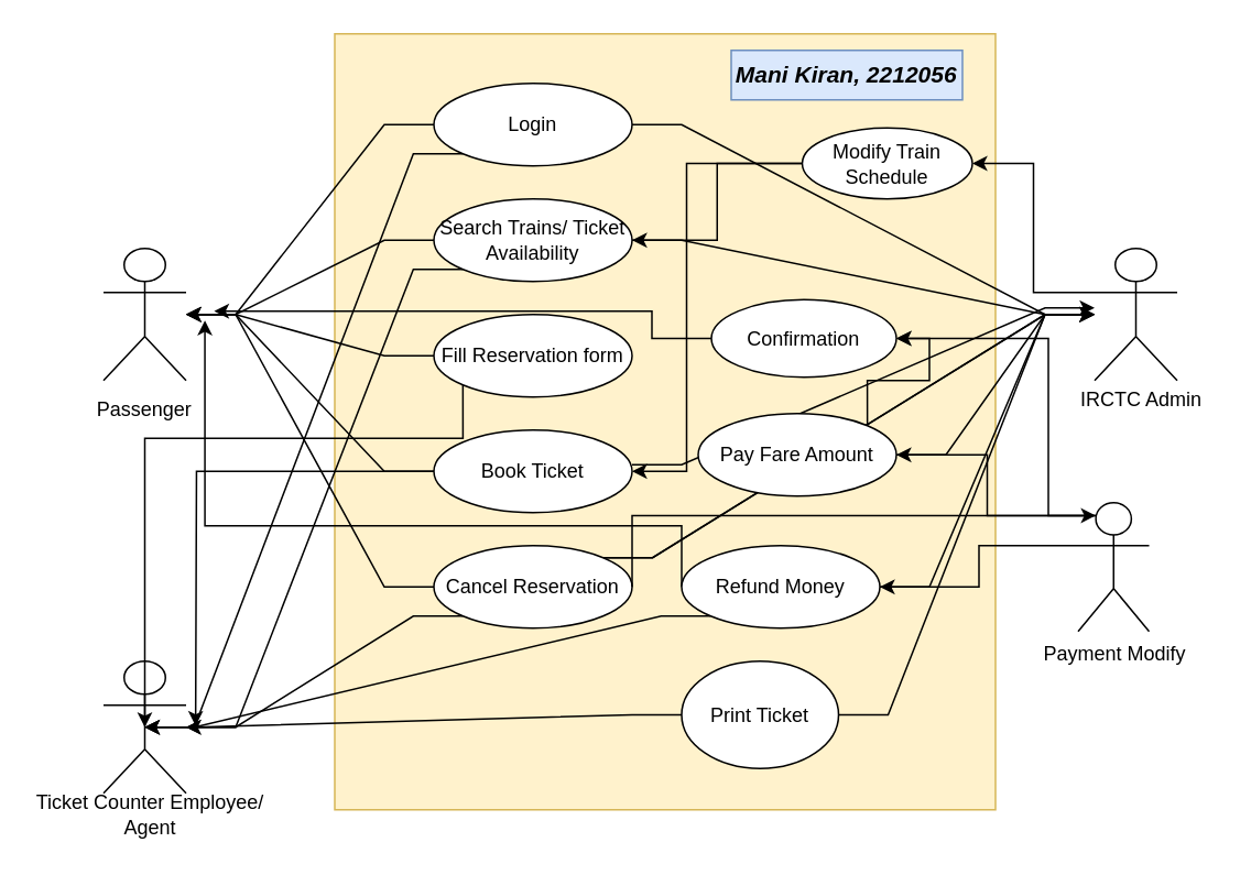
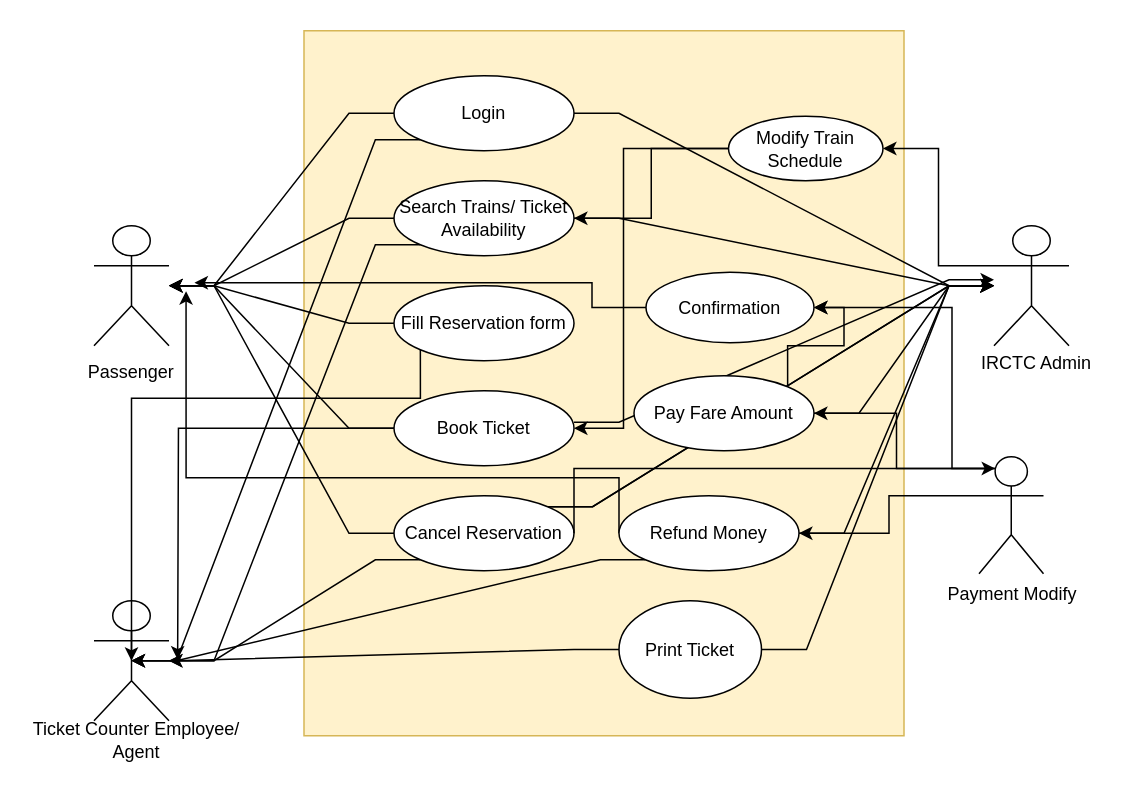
  <mxCell id="0" />
  <mxCell id="1" parent="0" />
  <mxCell id="2" value="" style="rounded=0;whiteSpace=wrap;html=1;fillColor=#fff2cc;strokeColor=#d6b656;" parent="1" vertex="1"><mxGeometry x="202" y="20" width="400" height="470" as="geometry" /></mxCell>
  <mxCell id="3" style="edgeStyle=entityRelationEdgeStyle;rounded=0;orthogonalLoop=1;jettySize=auto;html=1;exitX=1;exitY=0;exitDx=0;exitDy=0;" parent="1" source="33" edge="1"><mxGeometry relative="1" as="geometry"><mxPoint x="662" y="190" as="targetPoint" /></mxGeometry></mxCell>
  <mxCell id="4" value="" style="shape=umlActor;" parent="1" vertex="1"><mxGeometry x="62" y="150" width="50" height="80" as="geometry" /></mxCell>
  <mxCell id="5" style="edgeStyle=orthogonalEdgeStyle;rounded=0;orthogonalLoop=1;jettySize=auto;html=1;exitX=0;exitY=0.333;exitDx=0;exitDy=0;exitPerimeter=0;entryX=1;entryY=0.5;entryDx=0;entryDy=0;" parent="1" source="6" target="50" edge="1"><mxGeometry relative="1" as="geometry" /></mxCell>
  <mxCell id="6" value="" style="shape=umlActor;" parent="1" vertex="1"><mxGeometry x="662" y="150" width="50" height="80" as="geometry" /></mxCell>
  <mxCell id="7" value="" style="shape=umlActor;" parent="1" vertex="1"><mxGeometry x="62" y="400" width="50" height="80" as="geometry" /></mxCell>
  <mxCell id="8" style="edgeStyle=entityRelationEdgeStyle;rounded=0;orthogonalLoop=1;jettySize=auto;html=1;exitX=0;exitY=0.5;exitDx=0;exitDy=0;" parent="1" source="10" target="4" edge="1"><mxGeometry relative="1" as="geometry" /></mxCell>
  <mxCell id="9" style="edgeStyle=entityRelationEdgeStyle;rounded=0;orthogonalLoop=1;jettySize=auto;html=1;" parent="1" source="10" target="6" edge="1"><mxGeometry relative="1" as="geometry" /></mxCell>
  <mxCell id="10" value="Login" style="ellipse;whiteSpace=wrap;" parent="1" vertex="1"><mxGeometry x="262" y="50" width="120" height="50" as="geometry" /></mxCell>
  <mxCell id="11" style="edgeStyle=entityRelationEdgeStyle;rounded=0;orthogonalLoop=1;jettySize=auto;html=1;" parent="1" source="14" target="4" edge="1"><mxGeometry relative="1" as="geometry" /></mxCell>
  <mxCell id="12" style="edgeStyle=entityRelationEdgeStyle;rounded=0;orthogonalLoop=1;jettySize=auto;html=1;" parent="1" source="14" target="6" edge="1"><mxGeometry relative="1" as="geometry" /></mxCell>
  <mxCell id="13" style="edgeStyle=entityRelationEdgeStyle;rounded=0;orthogonalLoop=1;jettySize=auto;html=1;exitX=0;exitY=1;exitDx=0;exitDy=0;" parent="1" source="14" target="7" edge="1"><mxGeometry relative="1" as="geometry" /></mxCell>
  <mxCell id="14" value="Search Trains/ Ticket Availability" style="ellipse;whiteSpace=wrap;" parent="1" vertex="1"><mxGeometry x="262" y="120" width="120" height="50" as="geometry" /></mxCell>
  <mxCell id="15" style="edgeStyle=entityRelationEdgeStyle;rounded=0;orthogonalLoop=1;jettySize=auto;html=1;" parent="1" source="16" target="4" edge="1"><mxGeometry relative="1" as="geometry" /></mxCell>
  <mxCell id="16" value="Fill Reservation form" style="ellipse;whiteSpace=wrap;" parent="1" vertex="1"><mxGeometry x="262" y="190" width="120" height="50" as="geometry" /></mxCell>
  <mxCell id="17" style="edgeStyle=entityRelationEdgeStyle;rounded=0;orthogonalLoop=1;jettySize=auto;html=1;" parent="1" source="20" target="4" edge="1"><mxGeometry relative="1" as="geometry" /></mxCell>
  <mxCell id="18" style="edgeStyle=entityRelationEdgeStyle;rounded=0;orthogonalLoop=1;jettySize=auto;html=1;" parent="1" edge="1"><mxGeometry relative="1" as="geometry"><mxPoint x="382" y="281" as="sourcePoint" /><mxPoint x="662" y="186" as="targetPoint" /></mxGeometry></mxCell>
  <mxCell id="19" style="edgeStyle=orthogonalEdgeStyle;rounded=0;orthogonalLoop=1;jettySize=auto;html=1;exitX=0;exitY=0.5;exitDx=0;exitDy=0;" parent="1" source="20" edge="1"><mxGeometry relative="1" as="geometry"><mxPoint x="117.754" y="439.211" as="targetPoint" /></mxGeometry></mxCell>
  <mxCell id="20" value="Book Ticket" style="ellipse;whiteSpace=wrap;" parent="1" vertex="1"><mxGeometry x="262" y="260" width="120" height="50" as="geometry" /></mxCell>
  <mxCell id="21" style="edgeStyle=entityRelationEdgeStyle;rounded=0;orthogonalLoop=1;jettySize=auto;html=1;exitX=1;exitY=0.5;exitDx=0;exitDy=0;" parent="1" source="31" target="6" edge="1"><mxGeometry relative="1" as="geometry" /></mxCell>
  <mxCell id="22" style="edgeStyle=entityRelationEdgeStyle;rounded=0;orthogonalLoop=1;jettySize=auto;html=1;" parent="1" source="24" target="6" edge="1"><mxGeometry relative="1" as="geometry" /></mxCell>
  <mxCell id="23" style="edgeStyle=orthogonalEdgeStyle;rounded=0;orthogonalLoop=1;jettySize=auto;html=1;exitX=0;exitY=0.5;exitDx=0;exitDy=0;" parent="1" source="24" edge="1"><mxGeometry relative="1" as="geometry"><mxPoint x="123.368" y="193.596" as="targetPoint" /><Array as="points"><mxPoint x="412" y="318" /><mxPoint x="123" y="318" /></Array></mxGeometry></mxCell>
  <mxCell id="24" value="Refund Money" style="ellipse;whiteSpace=wrap;" parent="1" vertex="1"><mxGeometry x="412" y="330" width="120" height="50" as="geometry" /></mxCell>
  <mxCell id="25" style="edgeStyle=entityRelationEdgeStyle;rounded=0;orthogonalLoop=1;jettySize=auto;html=1;" parent="1" source="26" edge="1"><mxGeometry relative="1" as="geometry"><mxPoint x="662" y="190" as="targetPoint" /></mxGeometry></mxCell>
  <mxCell id="26" value="Print Ticket" style="ellipse;whiteSpace=wrap;" parent="1" vertex="1"><mxGeometry x="412" y="400" width="95" height="65" as="geometry" /></mxCell>
  <mxCell id="27" style="edgeStyle=entityRelationEdgeStyle;rounded=0;orthogonalLoop=1;jettySize=auto;html=1;entryX=0.5;entryY=0.5;entryDx=0;entryDy=0;entryPerimeter=0;" parent="1" source="26" target="7" edge="1"><mxGeometry relative="1" as="geometry"><Array as="points"><mxPoint x="252" y="470" /></Array></mxGeometry></mxCell>
  <mxCell id="28" style="edgeStyle=entityRelationEdgeStyle;rounded=0;orthogonalLoop=1;jettySize=auto;html=1;exitX=0;exitY=1;exitDx=0;exitDy=0;entryX=0.5;entryY=0.5;entryDx=0;entryDy=0;entryPerimeter=0;" parent="1" source="10" target="7" edge="1"><mxGeometry relative="1" as="geometry" /></mxCell>
  <mxCell id="29" style="edgeStyle=entityRelationEdgeStyle;rounded=0;orthogonalLoop=1;jettySize=auto;html=1;exitX=1;exitY=0;exitDx=0;exitDy=0;" parent="1" source="33" target="6" edge="1"><mxGeometry relative="1" as="geometry" /></mxCell>
  <mxCell id="30" style="edgeStyle=orthogonalEdgeStyle;rounded=0;orthogonalLoop=1;jettySize=auto;html=1;exitX=1;exitY=0;exitDx=0;exitDy=0;entryX=1;entryY=0.5;entryDx=0;entryDy=0;" parent="1" source="31" target="42" edge="1"><mxGeometry relative="1" as="geometry" /></mxCell>
  <mxCell id="31" value="Pay Fare Amount" style="ellipse;whiteSpace=wrap;" parent="1" vertex="1"><mxGeometry x="422" y="250" width="120" height="50" as="geometry" /></mxCell>
  <mxCell id="32" style="edgeStyle=entityRelationEdgeStyle;rounded=0;orthogonalLoop=1;jettySize=auto;html=1;exitX=0;exitY=1;exitDx=0;exitDy=0;" parent="1" source="33" target="7" edge="1"><mxGeometry relative="1" as="geometry" /></mxCell>
  <mxCell id="33" value="Cancel Reservation" style="ellipse;whiteSpace=wrap;" parent="1" vertex="1"><mxGeometry x="262" y="330" width="120" height="50" as="geometry" /></mxCell>
  <mxCell id="34" style="edgeStyle=entityRelationEdgeStyle;rounded=0;orthogonalLoop=1;jettySize=auto;html=1;" parent="1" source="33" target="4" edge="1"><mxGeometry relative="1" as="geometry" /></mxCell>
  <mxCell id="35" value="&lt;div&gt;IRCTC Admin&lt;/div&gt;&lt;div&gt;&lt;br&gt;&lt;/div&gt;" style="text;html=1;align=center;verticalAlign=middle;resizable=0;points=[];autosize=1;strokeColor=none;fillColor=none;" parent="1" vertex="1"><mxGeometry x="644" y="228" width="91" height="41" as="geometry" /></mxCell>
  <mxCell id="36" style="edgeStyle=entityRelationEdgeStyle;rounded=0;orthogonalLoop=1;jettySize=auto;html=1;exitX=0;exitY=1;exitDx=0;exitDy=0;entryX=0.5;entryY=0.5;entryDx=0;entryDy=0;entryPerimeter=0;" parent="1" source="24" target="7" edge="1"><mxGeometry relative="1" as="geometry" /></mxCell>
- <mxCell id="37" value="&lt;b&gt;&lt;i&gt;&lt;font style=&quot;font-size: 14px;&quot;&gt;Mani Kiran, 2212056&lt;/font&gt;&lt;/i&gt;&lt;/b&gt;" style="text;html=1;align=center;verticalAlign=middle;whiteSpace=wrap;rounded=0;fillColor=#dae8fc;strokeColor=#6c8ebf;" parent="1" vertex="1"><mxGeometry x="442" y="30" width="140" height="30" as="geometry" /></mxCell>
  <mxCell id="38" value="Ticket Counter Employee/ Agent" style="text;html=1;align=center;verticalAlign=middle;whiteSpace=wrap;rounded=0;" parent="1" vertex="1"><mxGeometry x="20" y="478" width="141" height="30" as="geometry" /></mxCell>
  <mxCell id="39" value="Passenger" style="text;html=1;align=center;verticalAlign=middle;whiteSpace=wrap;rounded=0;" parent="1" vertex="1"><mxGeometry x="57" y="233" width="60" height="30" as="geometry" /></mxCell>
  <mxCell id="40" style="edgeStyle=orthogonalEdgeStyle;rounded=0;orthogonalLoop=1;jettySize=auto;html=1;exitX=0;exitY=1;exitDx=0;exitDy=0;entryX=0.5;entryY=0.5;entryDx=0;entryDy=0;entryPerimeter=0;" parent="1" source="16" target="7" edge="1"><mxGeometry relative="1" as="geometry"><Array as="points"><mxPoint x="279" y="265" /><mxPoint x="87" y="265" /></Array></mxGeometry></mxCell>
  <mxCell id="41" style="edgeStyle=orthogonalEdgeStyle;rounded=0;orthogonalLoop=1;jettySize=auto;html=1;exitX=0;exitY=0.5;exitDx=0;exitDy=0;" parent="1" source="42" edge="1"><mxGeometry relative="1" as="geometry"><mxPoint x="128.982" y="187.982" as="targetPoint" /><Array as="points"><mxPoint x="394" y="204" /><mxPoint x="394" y="188" /></Array></mxGeometry></mxCell>
  <mxCell id="42" value="Confirmation" style="ellipse;whiteSpace=wrap;html=1;" parent="1" vertex="1"><mxGeometry x="430" y="181" width="112" height="47" as="geometry" /></mxCell>
  <mxCell id="43" style="edgeStyle=orthogonalEdgeStyle;rounded=0;orthogonalLoop=1;jettySize=auto;html=1;exitX=0.25;exitY=0.1;exitDx=0;exitDy=0;exitPerimeter=0;entryX=1;entryY=0.5;entryDx=0;entryDy=0;" parent="1" source="46" target="31" edge="1"><mxGeometry relative="1" as="geometry" /></mxCell>
  <mxCell id="44" style="edgeStyle=orthogonalEdgeStyle;rounded=0;orthogonalLoop=1;jettySize=auto;html=1;exitX=0;exitY=0.333;exitDx=0;exitDy=0;exitPerimeter=0;entryX=1;entryY=0.5;entryDx=0;entryDy=0;" parent="1" source="46" target="24" edge="1"><mxGeometry relative="1" as="geometry" /></mxCell>
  <mxCell id="45" style="edgeStyle=orthogonalEdgeStyle;rounded=0;orthogonalLoop=1;jettySize=auto;html=1;exitX=0.25;exitY=0.1;exitDx=0;exitDy=0;exitPerimeter=0;entryX=1;entryY=0.5;entryDx=0;entryDy=0;" parent="1" source="46" target="42" edge="1"><mxGeometry relative="1" as="geometry"><Array as="points"><mxPoint x="634" y="312" /><mxPoint x="634" y="204" /></Array></mxGeometry></mxCell>
  <mxCell id="46" value="Payment Modify" style="shape=umlActor;verticalLabelPosition=bottom;verticalAlign=top;html=1;outlineConnect=0;" parent="1" vertex="1"><mxGeometry x="652" y="304" width="43" height="78" as="geometry" /></mxCell>
  <mxCell id="47" style="edgeStyle=orthogonalEdgeStyle;rounded=0;orthogonalLoop=1;jettySize=auto;html=1;exitX=1;exitY=0.5;exitDx=0;exitDy=0;entryX=0.25;entryY=0.1;entryDx=0;entryDy=0;entryPerimeter=0;" parent="1" source="33" target="46" edge="1"><mxGeometry relative="1" as="geometry"><Array as="points"><mxPoint x="382" y="312" /></Array></mxGeometry></mxCell>
  <mxCell id="48" style="edgeStyle=orthogonalEdgeStyle;rounded=0;orthogonalLoop=1;jettySize=auto;html=1;exitX=0;exitY=0.5;exitDx=0;exitDy=0;entryX=1;entryY=0.5;entryDx=0;entryDy=0;" parent="1" source="50" target="14" edge="1"><mxGeometry relative="1" as="geometry" /></mxCell>
  <mxCell id="49" style="edgeStyle=orthogonalEdgeStyle;rounded=0;orthogonalLoop=1;jettySize=auto;html=1;exitX=0;exitY=0.5;exitDx=0;exitDy=0;entryX=1;entryY=0.5;entryDx=0;entryDy=0;" parent="1" source="50" target="20" edge="1"><mxGeometry relative="1" as="geometry"><Array as="points"><mxPoint x="415" y="98" /><mxPoint x="415" y="285" /></Array></mxGeometry></mxCell>
  <mxCell id="50" value="Modify Train Schedule" style="ellipse;whiteSpace=wrap;html=1;" parent="1" vertex="1"><mxGeometry x="485" y="77" width="103" height="43" as="geometry" /></mxCell>
